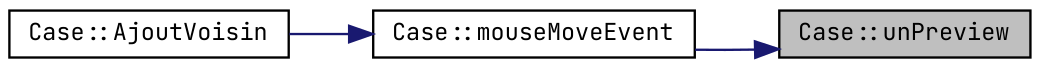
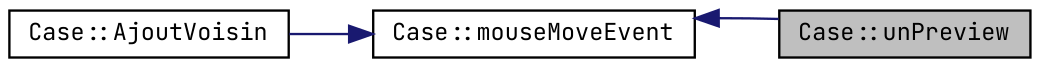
  digraph {
    fontname="JetBrains Mono"
    rankdir=RL
    node [color=black fillcolor=white fontname="JetBrains Mono" fontsize=10 shape=record style=filled]
    edge [color=midnightblue dir=back fontname="JetBrains Mono" fontsize=10 labelfontname=Helvetica labelfontsize=10 style=solid]
    n1 [fillcolor=grey75 fontcolor=black height=0.2 label="Case::unPreview" width=0.4]
    n2 [height=0.2 label="Case::mouseMoveEvent" width=0.4]
    n3 [height=0.2 label="Case::AjoutVoisin" width=0.4]
-   n1 -> n2
+   n2 -> n1
    n2 -> n3
  }
